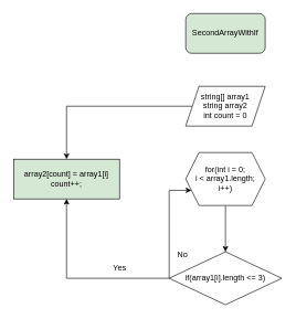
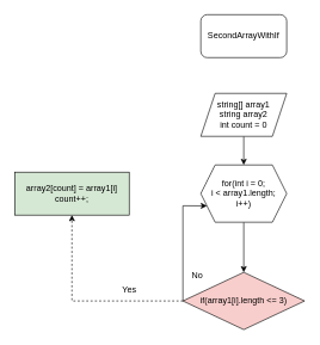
  <mxCell id="0" />
  <mxCell id="1" parent="0" />
- <mxCell id="2" value="SecondArrayWithIf" style="rounded=1;whiteSpace=wrap;html=1;fillColor=#d5e8d4;" vertex="1" parent="1"><mxGeometry x="280" y="20" width="120" height="60" as="geometry" /></mxCell>
- <mxCell id="3" value="" style="edgeStyle=orthogonalEdgeStyle;rounded=0;orthogonalLoop=1;jettySize=auto;html=1;" edge="1" parent="1" source="4" target="9"><mxGeometry relative="1" as="geometry" /></mxCell>
+ <mxCell id="2" value="SecondArrayWithIf" style="rounded=1;whiteSpace=wrap;html=1;" vertex="1" parent="1"><mxGeometry x="280" y="20" width="120" height="60" as="geometry" /></mxCell>
+ <mxCell id="3" value="" style="edgeStyle=orthogonalEdgeStyle;rounded=0;orthogonalLoop=1;jettySize=auto;html=1;" edge="1" parent="1" source="4" target="6"><mxGeometry relative="1" as="geometry" /></mxCell>
  <mxCell id="4" value="string[] array1&lt;br&gt;string array2&lt;br&gt;int count = 0" style="shape=parallelogram;perimeter=parallelogramPerimeter;whiteSpace=wrap;html=1;fixedSize=1;" vertex="1" parent="1"><mxGeometry x="280" y="130" width="120" height="60" as="geometry" /></mxCell>
  <mxCell id="5" value="" style="edgeStyle=orthogonalEdgeStyle;rounded=0;orthogonalLoop=1;jettySize=auto;html=1;" edge="1" parent="1" source="6" target="8"><mxGeometry relative="1" as="geometry" /></mxCell>
  <mxCell id="6" value="for(int i = 0;&lt;br&gt;i &amp;lt; array1.length;&lt;br&gt;i++)" style="shape=hexagon;perimeter=hexagonPerimeter2;whiteSpace=wrap;html=1;fixedSize=1;" vertex="1" parent="1"><mxGeometry x="280" y="230" width="120" height="80" as="geometry" /></mxCell>
- <mxCell id="7" value="" style="edgeStyle=orthogonalEdgeStyle;rounded=0;orthogonalLoop=1;jettySize=auto;html=1;" edge="1" parent="1" source="8" target="9"><mxGeometry relative="1" as="geometry" /></mxCell>
- <mxCell id="8" value="if(array1[i].length &amp;lt;= 3)" style="rhombus;whiteSpace=wrap;html=1;" vertex="1" parent="1"><mxGeometry x="255" y="380" width="170" height="80" as="geometry" /></mxCell>
+ <mxCell id="7" value="" style="edgeStyle=orthogonalEdgeStyle;rounded=0;orthogonalLoop=1;jettySize=auto;html=1;dashed=1;" edge="1" parent="1" source="8" target="9"><mxGeometry relative="1" as="geometry" /></mxCell>
+ <mxCell id="8" value="if(array1[i].length &amp;lt;= 3)" style="rhombus;whiteSpace=wrap;html=1;fillColor=#f8cecc;" vertex="1" parent="1"><mxGeometry x="255" y="380" width="170" height="80" as="geometry" /></mxCell>
  <mxCell id="9" value="array2[count] = array1[i]&lt;br&gt;count++;" style="whiteSpace=wrap;html=1;fillColor=#d5e8d4;" vertex="1" parent="1"><mxGeometry x="20" y="240" width="160" height="60" as="geometry" /></mxCell>
  <mxCell id="10" value="" style="endArrow=classic;html=1;rounded=0;exitX=0;exitY=0.5;exitDx=0;exitDy=0;entryX=0;entryY=0.75;entryDx=0;entryDy=0;" edge="1" parent="1" source="8" target="6"><mxGeometry width="50" height="50" relative="1" as="geometry"><mxPoint x="320" y="250" as="sourcePoint" /><mxPoint x="370" y="200" as="targetPoint" /><Array as="points"><mxPoint x="255" y="287" /></Array></mxGeometry></mxCell>
  <mxCell id="11" value="Yes" style="text;html=1;align=center;verticalAlign=middle;resizable=0;points=[];autosize=1;strokeColor=none;fillColor=none;" vertex="1" parent="1"><mxGeometry x="160" y="390" width="40" height="30" as="geometry" /></mxCell>
  <mxCell id="12" value="No" style="text;html=1;align=center;verticalAlign=middle;resizable=0;points=[];autosize=1;strokeColor=none;fillColor=none;" vertex="1" parent="1"><mxGeometry x="255" y="370" width="40" height="30" as="geometry" /></mxCell>
